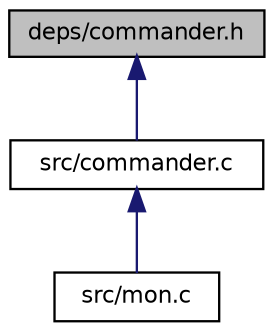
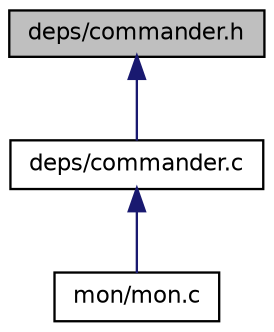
  digraph {
    node [color=black fillcolor=white fontname=Helvetica fontsize=10 shape=record style=filled]
    edge [color=midnightblue dir=back fontname=Helvetica fontsize=10 labelfontname=Helvetica labelfontsize=10 style=solid]
    n1 [fillcolor=grey75 fontcolor=black height=0.2 label="deps/commander.h" width=0.4]
-   n2 [height=0.2 label="src/commander.c" width=0.4]
-   n3 [height=0.2 label="src/mon.c" width=0.4]
+   n2 [height=0.2 label="deps/commander.c" width=0.4]
+   n3 [height=0.2 label="mon/mon.c" width=0.4]
    n1 -> n2
    n2 -> n3
  }
